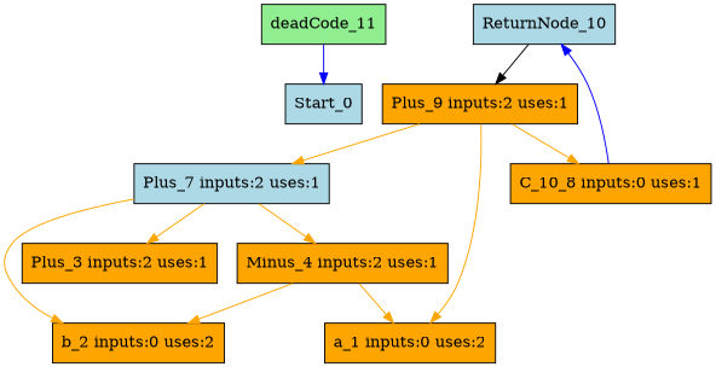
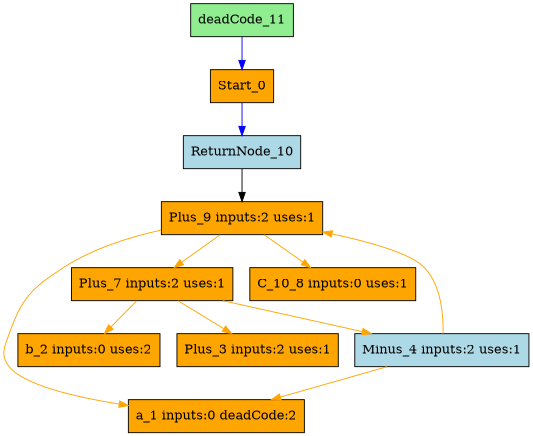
  digraph {
    node [color=black fillcolor=orange shape=box style=filled]
    edge [color=orange]
-   n1 [fillcolor=lightblue label=Start_0]
+   n1 [label=Start_0]
    n2 [fillcolor=lightblue label=ReturnNode_10]
    n3 [label="Plus_9 inputs:2 uses:1"]
-   n4 [label="a_1 inputs:0 uses:2"]
+   n4 [label="a_1 inputs:0 deadCode:2"]
    n5 [label="b_2 inputs:0 uses:2"]
    n6 [label="Plus_3 inputs:2 uses:1"]
-   n7 [label="Minus_4 inputs:2 uses:1"]
-   n8 [fillcolor=lightblue label="Plus_7 inputs:2 uses:1"]
+   n7 [fillcolor=lightblue label="Minus_4 inputs:2 uses:1"]
+   n8 [label="Plus_7 inputs:2 uses:1"]
    n9 [label="C_10_8 inputs:0 uses:1"]
    n10 [fillcolor=lightgreen label=deadCode_11]
-   n9 -> n2 [color=blue]
+   n1 -> n2 [color=blue]
    n2 -> n3 [color=""]
    n3 -> n4
    n3 -> n8
    n3 -> n9
    n7 -> n4
-   n7 -> n5
+   n7 -> n3
    n8 -> n5
    n8 -> n6
    n8 -> n7
    n10 -> n1 [color=blue]
  }
